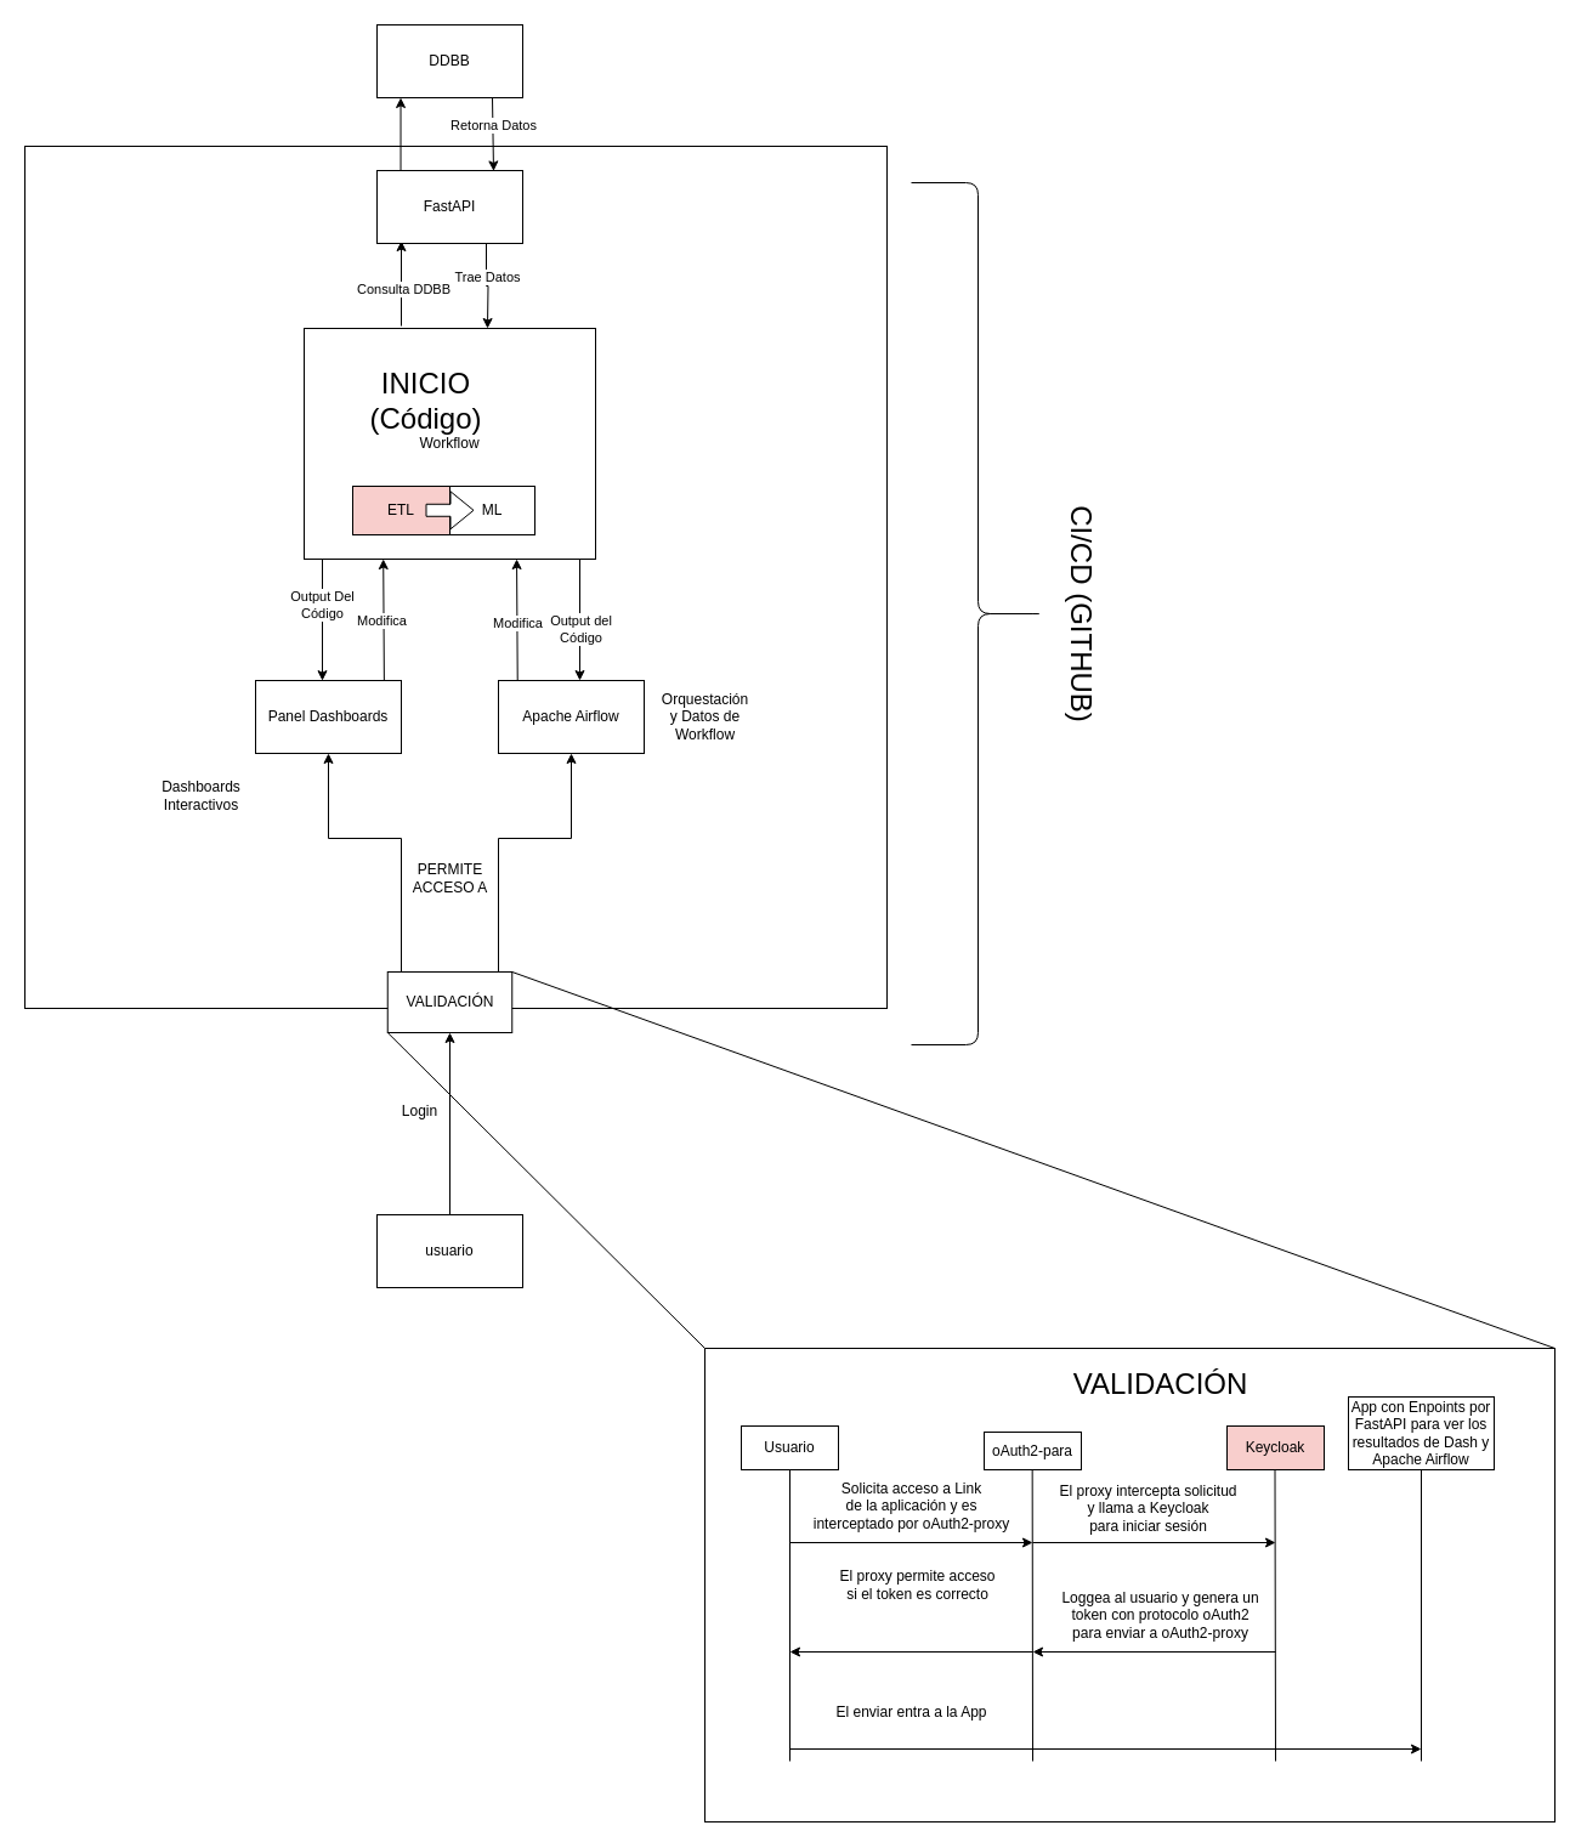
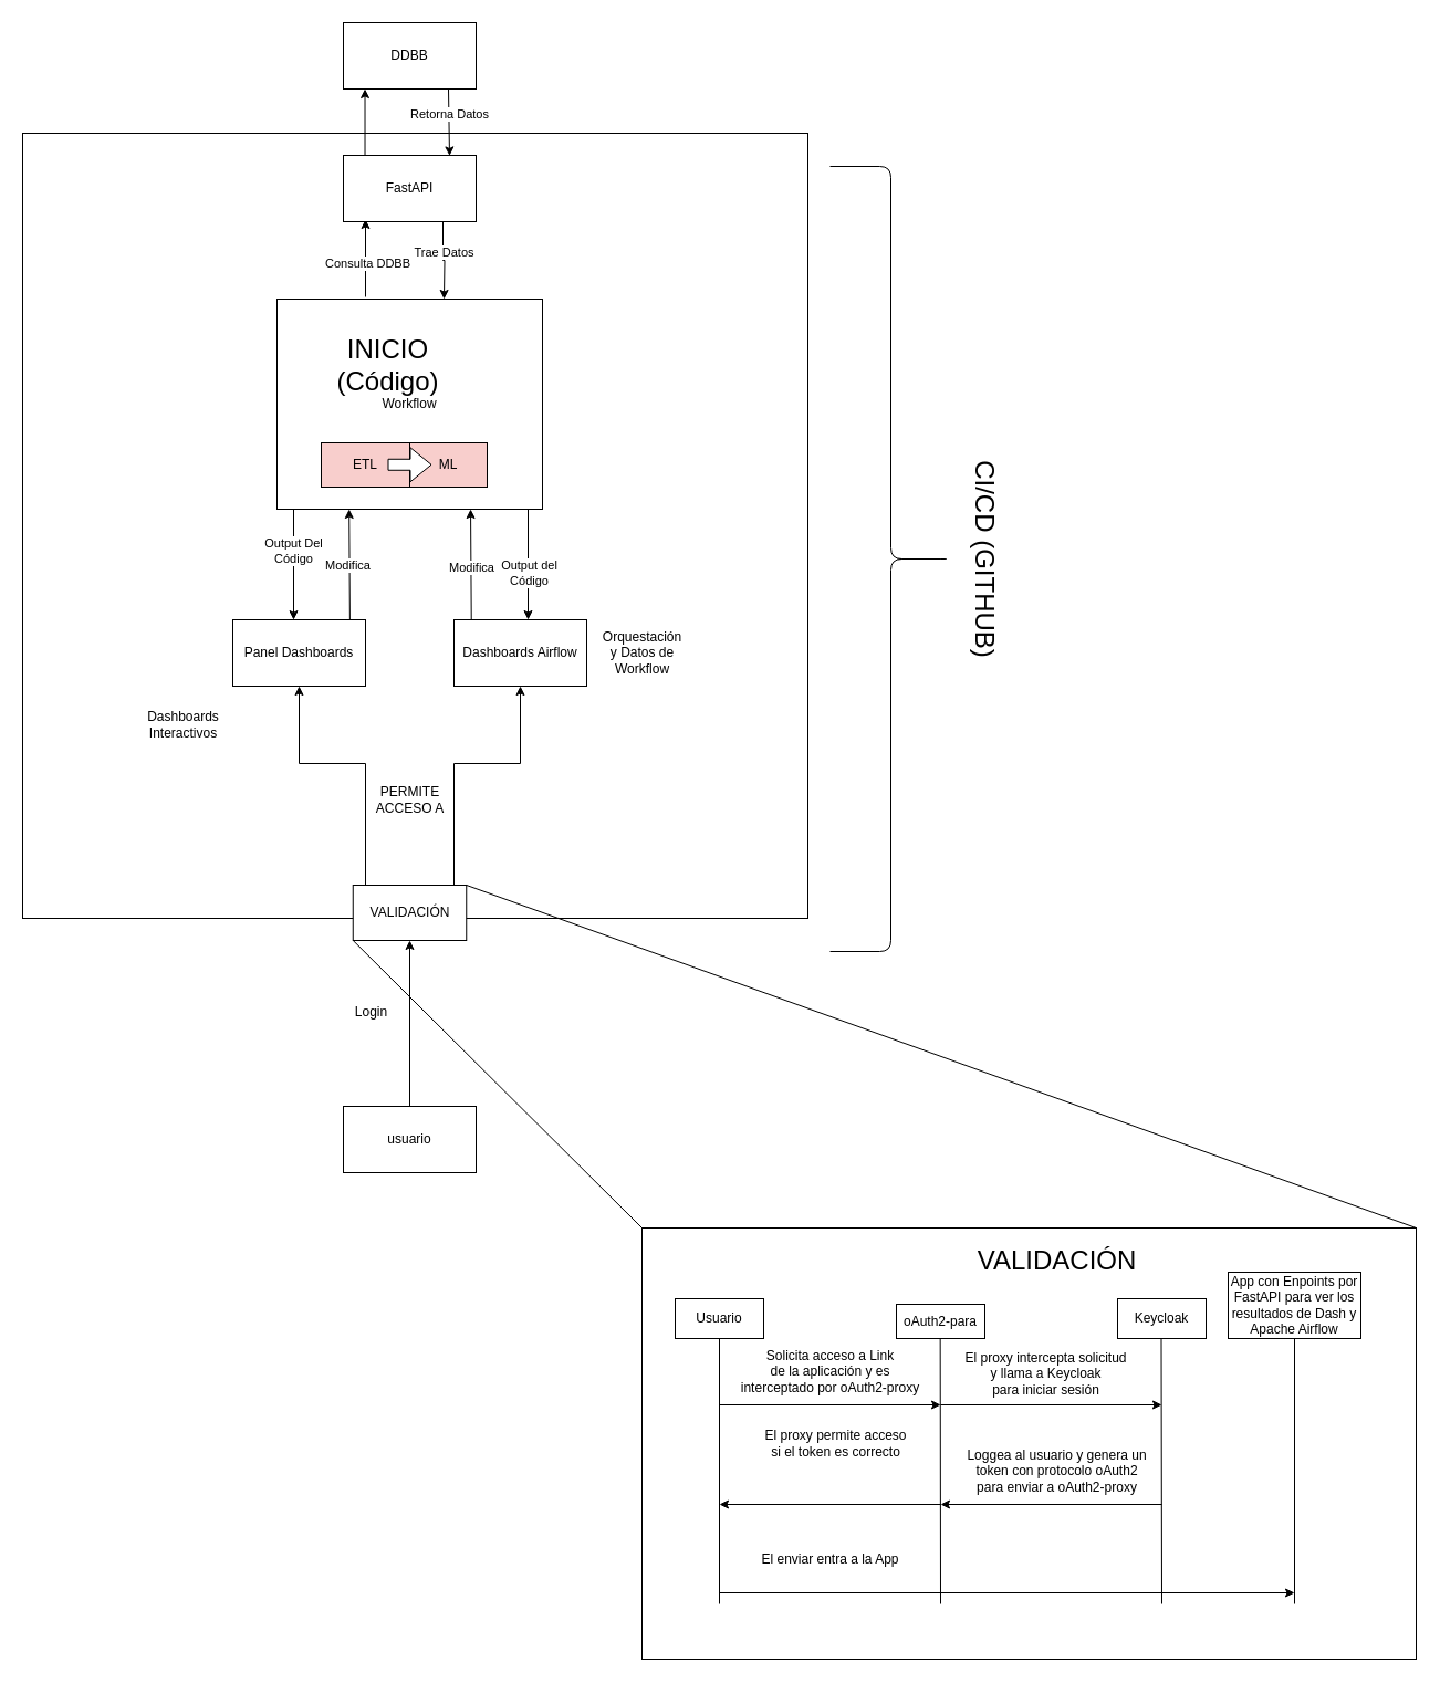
  <mxCell id="0" />
  <mxCell id="1" parent="0" />
  <mxCell id="2" value="" style="rounded=0;whiteSpace=wrap;html=1;fillColor=none;" parent="1" vertex="1"><mxGeometry x="580" y="1110" width="700" height="390" as="geometry" /></mxCell>
  <mxCell id="3" value="" style="rounded=0;whiteSpace=wrap;html=1;fillColor=default;" parent="1" vertex="1"><mxGeometry x="20" y="120" width="710" height="710" as="geometry" /></mxCell>
  <mxCell id="4" value="Panel Dashboards" style="rounded=0;whiteSpace=wrap;html=1;" parent="1" vertex="1"><mxGeometry x="210" y="560" width="120" height="60" as="geometry" /></mxCell>
- <mxCell id="5" value="Apache Airflow" style="rounded=0;whiteSpace=wrap;html=1;" parent="1" vertex="1"><mxGeometry x="410" y="560" width="120" height="60" as="geometry" /></mxCell>
+ <mxCell id="5" value="Dashboards Airflow" style="rounded=0;whiteSpace=wrap;html=1;" parent="1" vertex="1"><mxGeometry x="410" y="560" width="120" height="60" as="geometry" /></mxCell>
  <mxCell id="6" style="edgeStyle=orthogonalEdgeStyle;rounded=0;orthogonalLoop=1;jettySize=auto;html=1;exitX=0.5;exitY=0;exitDx=0;exitDy=0;entryX=0.5;entryY=1;entryDx=0;entryDy=0;" parent="1" source="7" target="10" edge="1"><mxGeometry relative="1" as="geometry"><Array as="points" /></mxGeometry></mxCell>
  <mxCell id="7" value="usuario" style="rounded=0;whiteSpace=wrap;html=1;" parent="1" vertex="1"><mxGeometry x="310" y="1000" width="120" height="60" as="geometry" /></mxCell>
  <mxCell id="8" style="edgeStyle=orthogonalEdgeStyle;rounded=0;orthogonalLoop=1;jettySize=auto;html=1;entryX=0.5;entryY=1;entryDx=0;entryDy=0;" parent="1" source="10" target="4" edge="1"><mxGeometry relative="1" as="geometry"><Array as="points"><mxPoint x="330" y="690" /><mxPoint x="270" y="690" /></Array></mxGeometry></mxCell>
  <mxCell id="9" style="edgeStyle=orthogonalEdgeStyle;rounded=0;orthogonalLoop=1;jettySize=auto;html=1;entryX=0.5;entryY=1;entryDx=0;entryDy=0;" parent="1" source="10" target="5" edge="1"><mxGeometry relative="1" as="geometry"><Array as="points"><mxPoint x="410" y="690" /><mxPoint x="470" y="690" /></Array></mxGeometry></mxCell>
  <mxCell id="10" value="VALIDACIÓN" style="rounded=0;whiteSpace=wrap;html=1;" parent="1" vertex="1"><mxGeometry x="318.75" y="800" width="102.5" height="50" as="geometry" /></mxCell>
  <mxCell id="11" value="Workflow" style="rounded=0;whiteSpace=wrap;html=1;" parent="1" vertex="1"><mxGeometry x="250" y="270" width="240" height="190" as="geometry" /></mxCell>
  <mxCell id="12" value="ETL" style="rounded=0;whiteSpace=wrap;html=1;fillColor=#f8cecc;" parent="1" vertex="1"><mxGeometry x="290" y="400" width="80" height="40" as="geometry" /></mxCell>
- <mxCell id="13" value="ML" style="rounded=0;whiteSpace=wrap;html=1;" parent="1" vertex="1"><mxGeometry x="370" y="400" width="70" height="40" as="geometry" /></mxCell>
+ <mxCell id="13" value="ML" style="rounded=0;whiteSpace=wrap;html=1;fillColor=#f8cecc;" parent="1" vertex="1"><mxGeometry x="370" y="400" width="70" height="40" as="geometry" /></mxCell>
  <mxCell id="14" value="DDBB" style="rounded=0;whiteSpace=wrap;html=1;" parent="1" vertex="1"><mxGeometry x="310" y="20" width="120" height="60" as="geometry" /></mxCell>
  <mxCell id="15" value="" style="endArrow=classic;html=1;rounded=0;" parent="1" edge="1"><mxGeometry width="50" height="50" relative="1" as="geometry"><mxPoint x="330" y="268" as="sourcePoint" /><mxPoint x="330" y="198" as="targetPoint" /></mxGeometry></mxCell>
  <mxCell id="16" value="Consulta DDBB" style="edgeLabel;html=1;align=center;verticalAlign=middle;resizable=0;points=[];" parent="15" vertex="1" connectable="0"><mxGeometry x="-0.114" y="-1" relative="1" as="geometry"><mxPoint as="offset" /></mxGeometry></mxCell>
  <mxCell id="17" value="" style="edgeStyle=orthogonalEdgeStyle;rounded=0;orthogonalLoop=1;jettySize=auto;html=1;" parent="1" edge="1"><mxGeometry relative="1" as="geometry"><mxPoint x="329.52" y="140" as="sourcePoint" /><mxPoint x="329.52" y="80" as="targetPoint" /></mxGeometry></mxCell>
  <mxCell id="18" value="FastAPI" style="rounded=0;whiteSpace=wrap;html=1;" parent="1" vertex="1"><mxGeometry x="310" y="140" width="120" height="60" as="geometry" /></mxCell>
  <mxCell id="19" value="" style="endArrow=classic;html=1;rounded=0;exitX=0.174;exitY=0.002;exitDx=0;exitDy=0;exitPerimeter=0;" parent="1" edge="1"><mxGeometry width="50" height="50" relative="1" as="geometry"><mxPoint x="425.72" y="560.12" as="sourcePoint" /><mxPoint x="425.043" y="460" as="targetPoint" /></mxGeometry></mxCell>
  <mxCell id="20" value="Modifica" style="edgeLabel;html=1;align=center;verticalAlign=middle;resizable=0;points=[];" parent="19" vertex="1" connectable="0"><mxGeometry x="-0.032" relative="1" as="geometry"><mxPoint as="offset" /></mxGeometry></mxCell>
  <mxCell id="21" value="" style="endArrow=classic;html=1;rounded=0;exitX=0.174;exitY=0.002;exitDx=0;exitDy=0;exitPerimeter=0;" parent="1" edge="1"><mxGeometry width="50" height="50" relative="1" as="geometry"><mxPoint x="315.88" y="560.12" as="sourcePoint" /><mxPoint x="315.203" y="460" as="targetPoint" /></mxGeometry></mxCell>
  <mxCell id="22" value="Modifica" style="edgeLabel;html=1;align=center;verticalAlign=middle;resizable=0;points=[];" parent="21" vertex="1" connectable="0"><mxGeometry x="0.006" y="2" relative="1" as="geometry"><mxPoint as="offset" /></mxGeometry></mxCell>
  <mxCell id="23" value="" style="endArrow=classic;html=1;rounded=0;exitX=0.5;exitY=1;exitDx=0;exitDy=0;" parent="1" edge="1"><mxGeometry width="50" height="50" relative="1" as="geometry"><mxPoint x="265" y="460.12" as="sourcePoint" /><mxPoint x="265" y="560.12" as="targetPoint" /></mxGeometry></mxCell>
  <mxCell id="24" value="Output Del&lt;div&gt;Código&lt;/div&gt;" style="edgeLabel;html=1;align=center;verticalAlign=middle;resizable=0;points=[];" parent="23" vertex="1" connectable="0"><mxGeometry x="-0.267" y="-1" relative="1" as="geometry"><mxPoint as="offset" /></mxGeometry></mxCell>
  <mxCell id="25" value="" style="endArrow=classic;html=1;rounded=0;exitX=0.5;exitY=1;exitDx=0;exitDy=0;" parent="1" edge="1"><mxGeometry width="50" height="50" relative="1" as="geometry"><mxPoint x="477" y="460" as="sourcePoint" /><mxPoint x="477" y="560" as="targetPoint" /></mxGeometry></mxCell>
  <mxCell id="26" value="Output del&lt;div&gt;Código&lt;/div&gt;" style="edgeLabel;html=1;align=center;verticalAlign=middle;resizable=0;points=[];" parent="25" vertex="1" connectable="0"><mxGeometry x="0.148" relative="1" as="geometry"><mxPoint as="offset" /></mxGeometry></mxCell>
- <mxCell id="27" value="Login" style="text;html=1;align=center;verticalAlign=middle;resizable=0;points=[];autosize=1;strokeColor=none;fillColor=none;" parent="1" vertex="1"><mxGeometry x="320" y="900" width="50" height="30" as="geometry" /></mxCell>
+ <mxCell id="27" value="Login" style="text;html=1;align=center;verticalAlign=middle;resizable=0;points=[];autosize=1;strokeColor=none;fillColor=none;" parent="1" vertex="1"><mxGeometry x="310" y="900" width="50" height="30" as="geometry" /></mxCell>
  <mxCell id="28" value="Orquestación&lt;div&gt;y&amp;nbsp;&lt;span style=&quot;background-color: transparent; color: light-dark(rgb(0, 0, 0), rgb(255, 255, 255));&quot;&gt;Datos de&lt;/span&gt;&lt;div&gt;Workflow&lt;/div&gt;&lt;/div&gt;" style="text;html=1;align=center;verticalAlign=middle;resizable=0;points=[];autosize=1;strokeColor=none;fillColor=none;" parent="1" vertex="1"><mxGeometry x="535" y="560" width="90" height="60" as="geometry" /></mxCell>
  <mxCell id="29" value="&lt;div&gt;Dashboards&lt;/div&gt;&lt;div&gt;Interactivos&lt;/div&gt;" style="text;html=1;align=center;verticalAlign=middle;resizable=0;points=[];autosize=1;strokeColor=none;fillColor=none;" parent="1" vertex="1"><mxGeometry x="120" y="635" width="90" height="40" as="geometry" /></mxCell>
  <mxCell id="30" value="PERMITE&lt;div&gt;ACCESO A&lt;/div&gt;" style="text;html=1;align=center;verticalAlign=middle;resizable=0;points=[];autosize=1;strokeColor=none;fillColor=none;" parent="1" vertex="1"><mxGeometry x="330" y="703" width="80" height="40" as="geometry" /></mxCell>
  <mxCell id="31" value="" style="shape=curlyBracket;whiteSpace=wrap;html=1;rounded=1;flipH=1;labelPosition=right;verticalLabelPosition=middle;align=left;verticalAlign=middle;" parent="1" vertex="1"><mxGeometry x="750" y="150" width="110" height="710" as="geometry" /></mxCell>
  <mxCell id="32" value="&lt;font style=&quot;font-size: 24px;&quot;&gt;CI/CD (GITHUB)&lt;/font&gt;" style="text;html=1;align=center;verticalAlign=middle;resizable=0;points=[];autosize=1;strokeColor=none;fillColor=none;rotation=90;" parent="1" vertex="1"><mxGeometry x="790" y="485" width="200" height="40" as="geometry" /></mxCell>
  <mxCell id="33" value="&lt;font style=&quot;font-size: 24px;&quot;&gt;INICIO&lt;/font&gt;&lt;div&gt;&lt;font style=&quot;font-size: 24px;&quot;&gt;(Código)&lt;/font&gt;&lt;/div&gt;" style="text;html=1;align=center;verticalAlign=middle;resizable=0;points=[];autosize=1;strokeColor=none;fillColor=none;" parent="1" vertex="1"><mxGeometry x="290" y="295" width="120" height="70" as="geometry" /></mxCell>
  <mxCell id="34" value="" style="shape=flexArrow;endArrow=classic;html=1;fillColor=default;" parent="1" edge="1"><mxGeometry width="50" height="50" relative="1" as="geometry"><mxPoint x="350" y="419.78" as="sourcePoint" /><mxPoint x="390" y="419.78" as="targetPoint" /></mxGeometry></mxCell>
  <mxCell id="35" value="" style="edgeStyle=orthogonalEdgeStyle;rounded=0;orthogonalLoop=1;jettySize=auto;html=1;entryX=0.8;entryY=0.007;entryDx=0;entryDy=0;entryPerimeter=0;" parent="1" target="18" edge="1"><mxGeometry relative="1" as="geometry"><mxPoint x="405" y="80" as="sourcePoint" /><mxPoint x="405" y="130" as="targetPoint" /></mxGeometry></mxCell>
  <mxCell id="36" value="Retorna Datos" style="edgeLabel;html=1;align=center;verticalAlign=middle;resizable=0;points=[];" parent="35" vertex="1" connectable="0"><mxGeometry x="-0.232" relative="1" as="geometry"><mxPoint as="offset" /></mxGeometry></mxCell>
  <mxCell id="37" value="" style="edgeStyle=orthogonalEdgeStyle;rounded=0;orthogonalLoop=1;jettySize=auto;html=1;entryX=0.8;entryY=0.007;entryDx=0;entryDy=0;entryPerimeter=0;exitX=0.75;exitY=1;exitDx=0;exitDy=0;" parent="1" source="18" edge="1"><mxGeometry relative="1" as="geometry"><mxPoint x="400" y="210" as="sourcePoint" /><mxPoint x="401" y="270" as="targetPoint" /></mxGeometry></mxCell>
  <mxCell id="38" value="Trae Datos" style="edgeLabel;html=1;align=center;verticalAlign=middle;resizable=0;points=[];" parent="37" vertex="1" connectable="0"><mxGeometry x="-0.232" relative="1" as="geometry"><mxPoint as="offset" /></mxGeometry></mxCell>
  <mxCell id="39" value="" style="endArrow=none;html=1;" parent="1" edge="1"><mxGeometry width="50" height="50" relative="1" as="geometry"><mxPoint x="1170" y="1450" as="sourcePoint" /><mxPoint x="1170" y="1206" as="targetPoint" /></mxGeometry></mxCell>
  <mxCell id="40" value="Usuario" style="rounded=0;whiteSpace=wrap;html=1;" parent="1" vertex="1"><mxGeometry x="610" y="1174" width="80" height="36" as="geometry" /></mxCell>
  <mxCell id="41" value="App con Enpoints por FastAPI para ver los resultados&amp;nbsp;&lt;span style=&quot;background-color: transparent;&quot;&gt;de Dash y Apache Airflow&lt;/span&gt;" style="rounded=0;whiteSpace=wrap;html=1;" parent="1" vertex="1"><mxGeometry x="1110" y="1150" width="120" height="60" as="geometry" /></mxCell>
  <mxCell id="42" value="oAuth2-para" style="rounded=0;whiteSpace=wrap;html=1;" parent="1" vertex="1"><mxGeometry x="810" y="1179" width="80" height="31" as="geometry" /></mxCell>
- <mxCell id="43" value="Keycloak" style="rounded=0;whiteSpace=wrap;html=1;fillColor=#f8cecc;" parent="1" vertex="1"><mxGeometry x="1010" y="1174" width="80" height="36" as="geometry" /></mxCell>
+ <mxCell id="43" value="Keycloak" style="rounded=0;whiteSpace=wrap;html=1;" parent="1" vertex="1"><mxGeometry x="1010" y="1174" width="80" height="36" as="geometry" /></mxCell>
  <mxCell id="44" value="" style="endArrow=none;html=1;exitX=0.5;exitY=1;exitDx=0;exitDy=0;" parent="1" edge="1"><mxGeometry width="50" height="50" relative="1" as="geometry"><mxPoint x="650" y="1210" as="sourcePoint" /><mxPoint x="650" y="1450" as="targetPoint" /></mxGeometry></mxCell>
  <mxCell id="45" value="" style="endArrow=none;html=1;exitX=0.5;exitY=1;exitDx=0;exitDy=0;" parent="1" edge="1"><mxGeometry width="50" height="50" relative="1" as="geometry"><mxPoint x="849.67" y="1210" as="sourcePoint" /><mxPoint x="850" y="1450" as="targetPoint" /></mxGeometry></mxCell>
  <mxCell id="46" value="" style="endArrow=none;html=1;exitX=0.5;exitY=1;exitDx=0;exitDy=0;" parent="1" edge="1"><mxGeometry width="50" height="50" relative="1" as="geometry"><mxPoint x="1049.5" y="1210" as="sourcePoint" /><mxPoint x="1050" y="1450" as="targetPoint" /></mxGeometry></mxCell>
  <mxCell id="47" value="" style="endArrow=classic;html=1;" parent="1" edge="1"><mxGeometry width="50" height="50" relative="1" as="geometry"><mxPoint x="650" y="1270" as="sourcePoint" /><mxPoint x="850" y="1270" as="targetPoint" /></mxGeometry></mxCell>
  <mxCell id="48" value="Solicita acceso a Link&lt;div&gt;de la aplicación y es&lt;/div&gt;&lt;div&gt;interceptado por oAuth2-proxy&lt;/div&gt;" style="text;html=1;align=center;verticalAlign=middle;resizable=0;points=[];autosize=1;strokeColor=none;fillColor=none;" parent="1" vertex="1"><mxGeometry x="660" y="1210" width="180" height="60" as="geometry" /></mxCell>
  <mxCell id="49" value="" style="endArrow=classic;html=1;" parent="1" edge="1"><mxGeometry width="50" height="50" relative="1" as="geometry"><mxPoint x="850" y="1270" as="sourcePoint" /><mxPoint x="1050" y="1270" as="targetPoint" /></mxGeometry></mxCell>
  <mxCell id="50" value="El proxy intercepta solicitud&lt;div&gt;y&amp;nbsp;&lt;span style=&quot;background-color: transparent;&quot;&gt;llama&lt;/span&gt;&lt;span style=&quot;background-color: transparent;&quot;&gt;&amp;nbsp;a Keycloak&lt;/span&gt;&lt;div&gt;&lt;div&gt;para iniciar sesión&lt;/div&gt;&lt;/div&gt;&lt;/div&gt;" style="text;html=1;align=center;verticalAlign=middle;resizable=0;points=[];autosize=1;strokeColor=none;fillColor=none;" parent="1" vertex="1"><mxGeometry x="860" y="1211.5" width="170" height="60" as="geometry" /></mxCell>
  <mxCell id="51" value="Loggea al usuario y&amp;nbsp;&lt;span style=&quot;background-color: transparent;&quot;&gt;genera un&lt;/span&gt;&lt;div&gt;&lt;span style=&quot;background-color: transparent;&quot;&gt;token&amp;nbsp;&lt;/span&gt;&lt;span style=&quot;background-color: transparent;&quot;&gt;con protocolo&amp;nbsp;&lt;/span&gt;&lt;span style=&quot;background-color: transparent;&quot;&gt;oAuth2&lt;/span&gt;&lt;/div&gt;&lt;div&gt;&lt;span style=&quot;background-color: transparent;&quot;&gt;para&amp;nbsp;&lt;/span&gt;&lt;span style=&quot;background-color: transparent;&quot;&gt;enviar&amp;nbsp;&lt;/span&gt;&lt;span style=&quot;background-color: transparent;&quot;&gt;a oAuth2-proxy&lt;/span&gt;&lt;/div&gt;" style="text;html=1;align=center;verticalAlign=middle;resizable=0;points=[];autosize=1;strokeColor=none;fillColor=none;" parent="1" vertex="1"><mxGeometry x="860" y="1300" width="190" height="60" as="geometry" /></mxCell>
  <mxCell id="52" value="" style="endArrow=classic;html=1;" parent="1" edge="1"><mxGeometry width="50" height="50" relative="1" as="geometry"><mxPoint x="1050" y="1360" as="sourcePoint" /><mxPoint x="850" y="1360" as="targetPoint" /></mxGeometry></mxCell>
  <mxCell id="53" value="El proxy permite acceso&lt;div&gt;si el token es correcto&lt;/div&gt;" style="text;html=1;align=center;verticalAlign=middle;resizable=0;points=[];autosize=1;strokeColor=none;fillColor=none;" parent="1" vertex="1"><mxGeometry x="680" y="1285" width="150" height="40" as="geometry" /></mxCell>
  <mxCell id="54" value="" style="endArrow=classic;html=1;" parent="1" edge="1"><mxGeometry width="50" height="50" relative="1" as="geometry"><mxPoint x="850" y="1360" as="sourcePoint" /><mxPoint x="650" y="1360" as="targetPoint" /></mxGeometry></mxCell>
  <mxCell id="55" value="" style="endArrow=classic;html=1;" parent="1" edge="1"><mxGeometry width="50" height="50" relative="1" as="geometry"><mxPoint x="650" y="1440" as="sourcePoint" /><mxPoint x="1170" y="1440" as="targetPoint" /></mxGeometry></mxCell>
  <mxCell id="56" value="El enviar entra a la App" style="text;html=1;align=center;verticalAlign=middle;resizable=0;points=[];autosize=1;strokeColor=none;fillColor=none;" parent="1" vertex="1"><mxGeometry x="675" y="1395" width="150" height="30" as="geometry" /></mxCell>
  <mxCell id="57" value="" style="endArrow=none;html=1;exitX=0;exitY=1;exitDx=0;exitDy=0;entryX=0;entryY=0;entryDx=0;entryDy=0;" parent="1" source="10" target="2" edge="1"><mxGeometry width="50" height="50" relative="1" as="geometry"><mxPoint x="620" y="890" as="sourcePoint" /><mxPoint x="610" y="1160" as="targetPoint" /></mxGeometry></mxCell>
  <mxCell id="58" value="" style="endArrow=none;html=1;exitX=1;exitY=0;exitDx=0;exitDy=0;entryX=1;entryY=0;entryDx=0;entryDy=0;" parent="1" source="10" target="2" edge="1"><mxGeometry width="50" height="50" relative="1" as="geometry"><mxPoint x="329" y="860" as="sourcePoint" /><mxPoint x="1130" y="1112.371" as="targetPoint" /></mxGeometry></mxCell>
  <mxCell id="59" value="&lt;font style=&quot;font-size: 24px;&quot;&gt;VALIDACIÓN&lt;/font&gt;" style="text;html=1;align=center;verticalAlign=middle;resizable=0;points=[];autosize=1;strokeColor=none;fillColor=none;" parent="1" vertex="1"><mxGeometry x="870" y="1120" width="170" height="40" as="geometry" /></mxCell>
